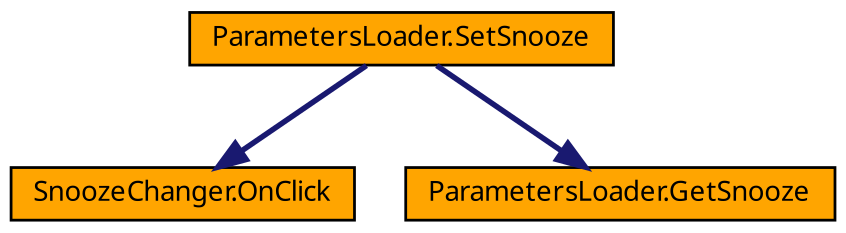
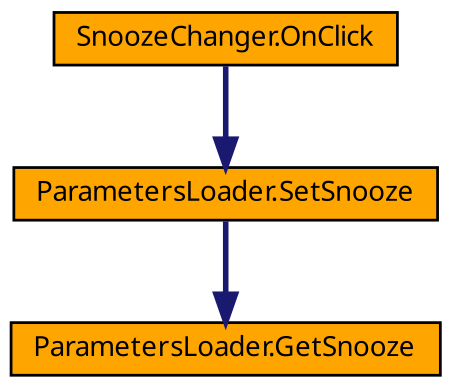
  digraph {
    fontname="Noto Sans"
    rankdir=TB
    node [color=black fillcolor=orange fontname="Noto Sans" fontsize=10 shape=record style=filled]
    edge [color=midnightblue fontname="Noto Sans" fontsize=10 labelfontname=Helvetica labelfontsize=10 style=bold]
    n1 [fontcolor=black height=0.2 label="SnoozeChanger.OnClick" width=0.4]
    n2 [height=0.2 label="ParametersLoader.SetSnooze" width=0.4]
    n3 [height=0.2 label="ParametersLoader.GetSnooze" width=0.4]
-   n2 -> n1
+   n1 -> n2
    n2 -> n3
  }
